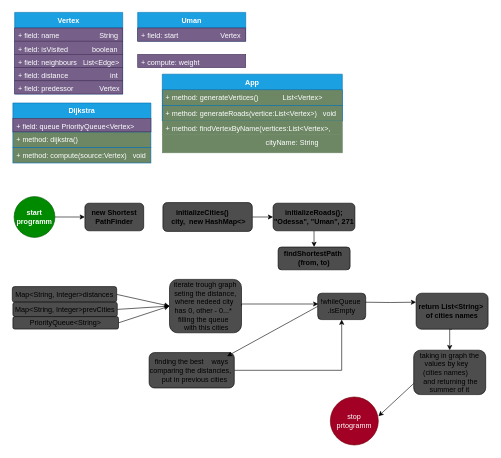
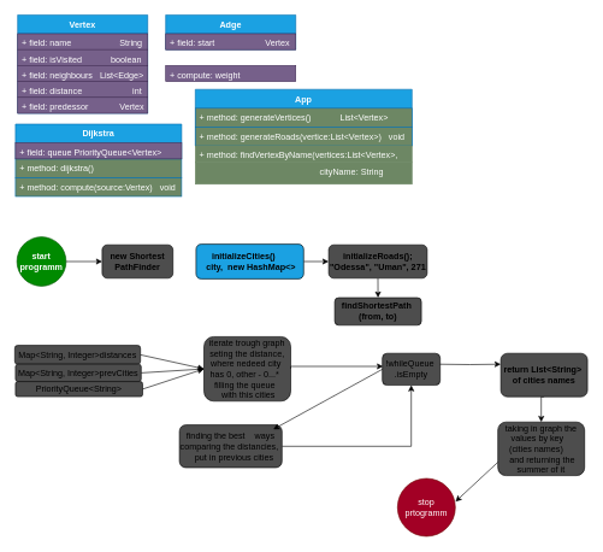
  <mxCell id="0" />
  <mxCell id="1" parent="0" />
  <mxCell id="2" value="Vertex" style="swimlane;fontStyle=1;align=center;verticalAlign=top;childLayout=stackLayout;horizontal=1;startSize=26;horizontalStack=0;resizeParent=1;resizeParentMax=0;resizeLast=0;collapsible=1;marginBottom=0;fillColor=#1ba1e2;fontColor=#ffffff;strokeColor=#006EAF;" parent="1" vertex="1"><mxGeometry x="24" y="20" width="180" height="136" as="geometry" /></mxCell>
  <mxCell id="3" value="+ field: name                    String " style="text;strokeColor=#432D57;fillColor=#76608a;align=left;verticalAlign=top;spacingLeft=4;spacingRight=4;overflow=hidden;rotatable=0;points=[[0,0.5],[1,0.5]];portConstraint=eastwest;fontColor=#ffffff;" parent="2" vertex="1"><mxGeometry y="26" width="180" height="22" as="geometry" /></mxCell>
  <mxCell id="4" value="+ field: isVisited            boolean" style="text;strokeColor=#432D57;fillColor=#76608a;align=left;verticalAlign=top;spacingLeft=4;spacingRight=4;overflow=hidden;rotatable=0;points=[[0,0.5],[1,0.5]];portConstraint=eastwest;fontColor=#ffffff;" parent="2" vertex="1"><mxGeometry y="48" width="180" height="22" as="geometry" /></mxCell>
  <mxCell id="5" value="+ field: neighbours   List&lt;Edge&gt;" style="text;strokeColor=#432D57;fillColor=#76608a;align=left;verticalAlign=top;spacingLeft=4;spacingRight=4;overflow=hidden;rotatable=0;points=[[0,0.5],[1,0.5]];portConstraint=eastwest;fontColor=#ffffff;" parent="2" vertex="1"><mxGeometry y="70" width="180" height="22" as="geometry" /></mxCell>
  <mxCell id="6" value="+ field: distance                     int" style="text;strokeColor=#432D57;fillColor=#76608a;align=left;verticalAlign=top;spacingLeft=4;spacingRight=4;overflow=hidden;rotatable=0;points=[[0,0.5],[1,0.5]];portConstraint=eastwest;fontColor=#ffffff;" parent="2" vertex="1"><mxGeometry y="92" width="180" height="22" as="geometry" /></mxCell>
  <mxCell id="7" value="+ field: predessor             Vertex" style="text;strokeColor=#432D57;fillColor=#76608a;align=left;verticalAlign=top;spacingLeft=4;spacingRight=4;overflow=hidden;rotatable=0;points=[[0,0.5],[1,0.5]];portConstraint=eastwest;fontColor=#ffffff;" parent="2" vertex="1"><mxGeometry y="114" width="180" height="22" as="geometry" /></mxCell>
- <mxCell id="8" value="Uman" style="swimlane;fontStyle=1;align=center;verticalAlign=top;childLayout=stackLayout;horizontal=1;startSize=26;horizontalStack=0;resizeParent=1;resizeParentMax=0;resizeLast=0;collapsible=1;marginBottom=0;fillColor=#1ba1e2;fontColor=#ffffff;strokeColor=#006EAF;" parent="1" vertex="1"><mxGeometry x="229" y="20" width="180" height="48" as="geometry" /></mxCell>
+ <mxCell id="8" value="Adge" style="swimlane;fontStyle=1;align=center;verticalAlign=top;childLayout=stackLayout;horizontal=1;startSize=26;horizontalStack=0;resizeParent=1;resizeParentMax=0;resizeLast=0;collapsible=1;marginBottom=0;fillColor=#1ba1e2;fontColor=#ffffff;strokeColor=#006EAF;" parent="1" vertex="1"><mxGeometry x="229" y="20" width="180" height="48" as="geometry" /></mxCell>
  <mxCell id="9" value="+ field: start                     Vertex" style="text;strokeColor=#432D57;fillColor=#76608a;align=left;verticalAlign=top;spacingLeft=4;spacingRight=4;overflow=hidden;rotatable=0;points=[[0,0.5],[1,0.5]];portConstraint=eastwest;fontColor=#ffffff;" parent="8" vertex="1"><mxGeometry y="26" width="180" height="22" as="geometry" /></mxCell>
  <mxCell id="10" value="+ method: compute(source:Vertex)   void" style="text;strokeColor=#006EAF;fillColor=#6D8764;align=left;verticalAlign=top;spacingLeft=4;spacingRight=4;overflow=hidden;rotatable=0;points=[[0,0.5],[1,0.5]];portConstraint=eastwest;fontColor=#FFFFFF;" parent="1" vertex="1"><mxGeometry x="21" y="245" width="230" height="26" as="geometry" /></mxCell>
  <mxCell id="11" value="+ method: dijkstra()" style="text;strokeColor=#006EAF;fillColor=#6D8764;align=left;verticalAlign=top;spacingLeft=4;spacingRight=4;overflow=hidden;rotatable=0;points=[[0,0.5],[1,0.5]];portConstraint=eastwest;fontColor=#FFFFFF;" parent="1" vertex="1"><mxGeometry x="21" y="219" width="230" height="26" as="geometry" /></mxCell>
  <mxCell id="12" value="+ compute: weight                        int" style="text;strokeColor=#432D57;fillColor=#76608a;align=left;verticalAlign=top;spacingLeft=4;spacingRight=4;overflow=hidden;rotatable=0;points=[[0,0.5],[1,0.5]];portConstraint=eastwest;fontColor=#ffffff;" parent="1" vertex="1"><mxGeometry x="229" y="90" width="180" height="22" as="geometry" /></mxCell>
  <mxCell id="13" value="Dijkstra" style="swimlane;fontStyle=1;align=center;verticalAlign=top;childLayout=stackLayout;horizontal=1;startSize=26;horizontalStack=0;resizeParent=1;resizeParentMax=0;resizeLast=0;collapsible=1;marginBottom=0;fillColor=#1ba1e2;fontColor=#ffffff;strokeColor=#006EAF;" parent="1" vertex="1"><mxGeometry x="21" y="171" width="230" height="48" as="geometry" /></mxCell>
  <mxCell id="14" value="+ field: queue PriorityQueue&lt;Vertex&gt;" style="text;strokeColor=#432D57;fillColor=#76608a;align=left;verticalAlign=top;spacingLeft=4;spacingRight=4;overflow=hidden;rotatable=0;points=[[0,0.5],[1,0.5]];portConstraint=eastwest;fontColor=#ffffff;" parent="13" vertex="1"><mxGeometry y="26" width="230" height="22" as="geometry" /></mxCell>
  <mxCell id="15" value="App" style="swimlane;fontStyle=1;align=center;verticalAlign=top;childLayout=stackLayout;horizontal=1;startSize=26;horizontalStack=0;resizeParent=1;resizeParentMax=0;resizeLast=0;collapsible=1;marginBottom=0;fillColor=#1ba1e2;fontColor=#ffffff;strokeColor=#006EAF;" parent="1" vertex="1"><mxGeometry x="270" y="123" width="300" height="78" as="geometry" /></mxCell>
  <mxCell id="16" value="+ method: generateVertices()            List&lt;Vertex&gt;" style="text;strokeColor=#006EAF;fillColor=#6D8764;align=left;verticalAlign=top;spacingLeft=4;spacingRight=4;overflow=hidden;rotatable=0;points=[[0,0.5],[1,0.5]];portConstraint=eastwest;fontColor=#FFFFFF;" parent="15" vertex="1"><mxGeometry y="26" width="300" height="26" as="geometry" /></mxCell>
  <mxCell id="17" value="+ method: generateRoads(vertice:List&lt;Vertex&gt;)   void            List&lt;Vertex&gt;" style="text;strokeColor=#006EAF;fillColor=#6D8764;align=left;verticalAlign=top;spacingLeft=4;spacingRight=4;overflow=hidden;rotatable=0;points=[[0,0.5],[1,0.5]];portConstraint=eastwest;fontColor=#FFFFFF;" parent="15" vertex="1"><mxGeometry y="52" width="300" height="26" as="geometry" /></mxCell>
  <mxCell id="18" value="+ method: findVertexByName(vertices:List&lt;Vertex&gt;," style="text;strokeColor=#6D8764;fillColor=#6D8764;align=left;verticalAlign=top;spacingLeft=4;spacingRight=4;overflow=hidden;rotatable=0;points=[[0,0.5],[1,0.5]];portConstraint=eastwest;fontColor=#FFFFFF;" parent="1" vertex="1"><mxGeometry x="270" y="201" width="300" height="23" as="geometry" /></mxCell>
  <mxCell id="19" value="&amp;nbsp; &amp;nbsp; &amp;nbsp; &amp;nbsp; &amp;nbsp; &amp;nbsp; &amp;nbsp; &amp;nbsp; &amp;nbsp; &amp;nbsp; &amp;nbsp; &amp;nbsp; &amp;nbsp; &amp;nbsp; &amp;nbsp; &amp;nbsp; &amp;nbsp; &amp;nbsp; &amp;nbsp; &amp;nbsp; &amp;nbsp; &amp;nbsp; &amp;nbsp; &amp;nbsp; &amp;nbsp; cityName: String" style="whiteSpace=wrap;html=1;align=left;verticalAlign=top;fillColor=#6D8764;strokeColor=#6D8764;fontColor=#FFFFFF;gradientColor=none;spacingLeft=4;spacingRight=4;" parent="1" vertex="1"><mxGeometry x="270" y="224" width="300" height="30" as="geometry" /></mxCell>
  <mxCell id="20" style="edgeStyle=orthogonalEdgeStyle;rounded=0;orthogonalLoop=1;jettySize=auto;html=1;exitX=1;exitY=0.5;exitDx=0;exitDy=0;entryX=0;entryY=0.5;entryDx=0;entryDy=0;" edge="1" parent="1" source="21" target="22"><mxGeometry relative="1" as="geometry" /></mxCell>
  <mxCell id="21" value="&lt;b&gt;start programm&lt;/b&gt;" style="ellipse;whiteSpace=wrap;html=1;aspect=fixed;fillColor=#008a00;fontColor=#ffffff;strokeColor=#005700;" vertex="1" parent="1"><mxGeometry x="23" y="327" width="68" height="68" as="geometry" /></mxCell>
  <mxCell id="22" value="&lt;b&gt;new Shortest PathFinder&lt;/b&gt;" style="rounded=1;whiteSpace=wrap;html=1;fillColor=#4D4D4D;" vertex="1" parent="1"><mxGeometry x="141" y="338" width="98" height="46" as="geometry" /></mxCell>
  <mxCell id="23" style="edgeStyle=orthogonalEdgeStyle;rounded=0;orthogonalLoop=1;jettySize=auto;html=1;exitX=1;exitY=0.5;exitDx=0;exitDy=0;entryX=0;entryY=0.5;entryDx=0;entryDy=0;" edge="1" parent="1" source="24" target="26"><mxGeometry relative="1" as="geometry" /></mxCell>
- <mxCell id="24" value="&lt;b&gt;&amp;nbsp; &amp;nbsp; &amp;nbsp; initializeCities()&amp;nbsp; &amp;nbsp; &amp;nbsp; &amp;nbsp; &amp;nbsp; &amp;nbsp; &amp;nbsp;city,&amp;nbsp; new HashMap&amp;lt;&amp;gt;&lt;/b&gt;" style="rounded=1;whiteSpace=wrap;html=1;fillColor=#4D4D4D;" vertex="1" parent="1"><mxGeometry x="271" y="337" width="149" height="48" as="geometry" /></mxCell>
+ <mxCell id="24" value="&lt;b&gt;&amp;nbsp; &amp;nbsp; &amp;nbsp; initializeCities()&amp;nbsp; &amp;nbsp; &amp;nbsp; &amp;nbsp; &amp;nbsp; &amp;nbsp; &amp;nbsp;city,&amp;nbsp; new HashMap&amp;lt;&amp;gt;&lt;/b&gt;" style="rounded=1;whiteSpace=wrap;html=1;fillColor=#1ba1e2;" vertex="1" parent="1"><mxGeometry x="271" y="337" width="149" height="48" as="geometry" /></mxCell>
  <mxCell id="25" style="edgeStyle=orthogonalEdgeStyle;rounded=0;orthogonalLoop=1;jettySize=auto;html=1;exitX=0.5;exitY=1;exitDx=0;exitDy=0;entryX=0.5;entryY=0;entryDx=0;entryDy=0;" edge="1" parent="1" source="26" target="27"><mxGeometry relative="1" as="geometry" /></mxCell>
  <mxCell id="26" value="&lt;b&gt;initializeRoads(); &quot;Odessa&quot;, &quot;Uman&quot;, 271&lt;/b&gt;" style="rounded=1;whiteSpace=wrap;html=1;fillColor=#4D4D4D;" vertex="1" parent="1"><mxGeometry x="454.67" y="338" width="136.33" height="46" as="geometry" /></mxCell>
  <mxCell id="27" value="&lt;b&gt;findShortestPath&amp;nbsp; (from, to)&lt;/b&gt;" style="rounded=1;whiteSpace=wrap;html=1;fillColor=#4D4D4D;" vertex="1" parent="1"><mxGeometry x="463" y="411" width="120" height="38" as="geometry" /></mxCell>
  <mxCell id="28" value="Map&amp;lt;String, Integer&amp;gt;distances" style="rounded=1;whiteSpace=wrap;html=1;fillColor=#4D4D4D;" vertex="1" parent="1"><mxGeometry x="20" y="477" width="174" height="26" as="geometry" /></mxCell>
  <mxCell id="29" value="Map&amp;lt;String, Integer&amp;gt;prevCities" style="whiteSpace=wrap;html=1;fillColor=#4D4D4D;rounded=1;" vertex="1" parent="1"><mxGeometry x="21" y="503" width="174" height="24" as="geometry" /></mxCell>
  <mxCell id="30" value="PriorityQueue&amp;lt;String&amp;gt;" style="whiteSpace=wrap;html=1;fillColor=#4D4D4D;rounded=1;" vertex="1" parent="1"><mxGeometry x="21" y="527" width="176" height="20.83" as="geometry" /></mxCell>
  <mxCell id="31" style="edgeStyle=orthogonalEdgeStyle;rounded=0;orthogonalLoop=1;jettySize=auto;html=1;exitX=1;exitY=0.5;exitDx=0;exitDy=0;entryX=0.013;entryY=0.409;entryDx=0;entryDy=0;entryPerimeter=0;" edge="1" parent="1" source="32" target="39"><mxGeometry relative="1" as="geometry"><Array as="points"><mxPoint x="402" y="506" /></Array></mxGeometry></mxCell>
  <mxCell id="32" value="iterate trough graph seting the distance, where nedeed city&amp;nbsp; &amp;nbsp;has 0, other - 0...*&amp;nbsp; &amp;nbsp; &amp;nbsp;filling the queue&amp;nbsp; &amp;nbsp; &amp;nbsp;with this cities" style="rounded=1;whiteSpace=wrap;html=1;fillColor=#4D4D4D;" vertex="1" parent="1"><mxGeometry x="282" y="465" width="120" height="89" as="geometry" /></mxCell>
  <mxCell id="33" value="" style="endArrow=classic;html=1;rounded=0;entryX=0;entryY=0.5;entryDx=0;entryDy=0;exitX=1;exitY=0.5;exitDx=0;exitDy=0;" edge="1" parent="1" source="28" target="32"><mxGeometry width="50" height="50" relative="1" as="geometry"><mxPoint x="181" y="617" as="sourcePoint" /><mxPoint x="234" y="561" as="targetPoint" /></mxGeometry></mxCell>
  <mxCell id="34" value="" style="endArrow=classic;html=1;rounded=0;entryX=0;entryY=0.5;entryDx=0;entryDy=0;exitX=1;exitY=0.5;exitDx=0;exitDy=0;" edge="1" parent="1" source="29" target="32"><mxGeometry width="50" height="50" relative="1" as="geometry"><mxPoint x="217" y="608" as="sourcePoint" /><mxPoint x="267" y="558" as="targetPoint" /></mxGeometry></mxCell>
  <mxCell id="35" value="" style="endArrow=classic;html=1;rounded=0;entryX=0;entryY=0.5;entryDx=0;entryDy=0;exitX=1;exitY=0.5;exitDx=0;exitDy=0;" edge="1" parent="1" source="30" target="32"><mxGeometry width="50" height="50" relative="1" as="geometry"><mxPoint x="199" y="604" as="sourcePoint" /><mxPoint x="249" y="554" as="targetPoint" /></mxGeometry></mxCell>
  <mxCell id="36" style="edgeStyle=orthogonalEdgeStyle;rounded=0;orthogonalLoop=1;jettySize=auto;html=1;exitX=1;exitY=0.5;exitDx=0;exitDy=0;entryX=0.5;entryY=1;entryDx=0;entryDy=0;" edge="1" parent="1" source="37" target="39"><mxGeometry relative="1" as="geometry"><mxPoint x="573" y="617" as="targetPoint" /></mxGeometry></mxCell>
  <mxCell id="37" value="finding the best&amp;nbsp; &amp;nbsp; ways comparing the distancies,&amp;nbsp; &amp;nbsp; &amp;nbsp;put in previous cities" style="rounded=1;whiteSpace=wrap;html=1;fillColor=#4D4D4D;" vertex="1" parent="1"><mxGeometry x="248" y="587" width="142" height="59" as="geometry" /></mxCell>
  <mxCell id="38" style="edgeStyle=orthogonalEdgeStyle;rounded=0;orthogonalLoop=1;jettySize=auto;html=1;entryX=0;entryY=0.25;entryDx=0;entryDy=0;" edge="1" parent="1" target="42"><mxGeometry relative="1" as="geometry"><mxPoint x="606" y="503" as="sourcePoint" /></mxGeometry></mxCell>
  <mxCell id="39" value="!whileQueue&amp;nbsp; .isEmpty" style="rounded=1;whiteSpace=wrap;html=1;fillColor=#4D4D4D;" vertex="1" parent="1"><mxGeometry x="529" y="488" width="80" height="44" as="geometry" /></mxCell>
  <mxCell id="40" value="" style="endArrow=classic;html=1;rounded=0;exitX=0;exitY=0.5;exitDx=0;exitDy=0;" edge="1" parent="1" source="39"><mxGeometry width="50" height="50" relative="1" as="geometry"><mxPoint x="438" y="680" as="sourcePoint" /><mxPoint x="378" y="593" as="targetPoint" /></mxGeometry></mxCell>
  <mxCell id="41" style="edgeStyle=orthogonalEdgeStyle;rounded=0;orthogonalLoop=1;jettySize=auto;html=1;exitX=0.5;exitY=1;exitDx=0;exitDy=0;entryX=0.5;entryY=0;entryDx=0;entryDy=0;" edge="1" parent="1" source="42" target="44"><mxGeometry relative="1" as="geometry" /></mxCell>
  <mxCell id="42" value="&lt;b&gt;return List&amp;lt;String&amp;gt;&amp;nbsp; &amp;nbsp;of cities names&amp;nbsp;&lt;/b&gt;" style="rounded=1;whiteSpace=wrap;html=1;fillColor=#4D4D4D;" vertex="1" parent="1"><mxGeometry x="693" y="488" width="120" height="60" as="geometry" /></mxCell>
  <mxCell id="43" value="stop prtogramm" style="ellipse;whiteSpace=wrap;html=1;aspect=fixed;fillColor=#a20025;fontColor=#ffffff;strokeColor=#6F0000;" vertex="1" parent="1"><mxGeometry x="550" y="661" width="80" height="80" as="geometry" /></mxCell>
  <mxCell id="44" value="taking in graph the values by key&amp;nbsp; &amp;nbsp; &amp;nbsp;(cities names)&amp;nbsp; &amp;nbsp; &amp;nbsp; &amp;nbsp;and returning the summer of it" style="rounded=1;whiteSpace=wrap;html=1;fillColor=#4D4D4D;" vertex="1" parent="1"><mxGeometry x="689" y="583" width="120" height="74" as="geometry" /></mxCell>
  <mxCell id="45" value="" style="endArrow=classic;html=1;rounded=0;entryX=1.003;entryY=0.4;entryDx=0;entryDy=0;entryPerimeter=0;exitX=0;exitY=0.75;exitDx=0;exitDy=0;" edge="1" parent="1" source="44" target="43"><mxGeometry width="50" height="50" relative="1" as="geometry"><mxPoint x="694" y="652" as="sourcePoint" /><mxPoint x="642" y="698" as="targetPoint" /></mxGeometry></mxCell>
